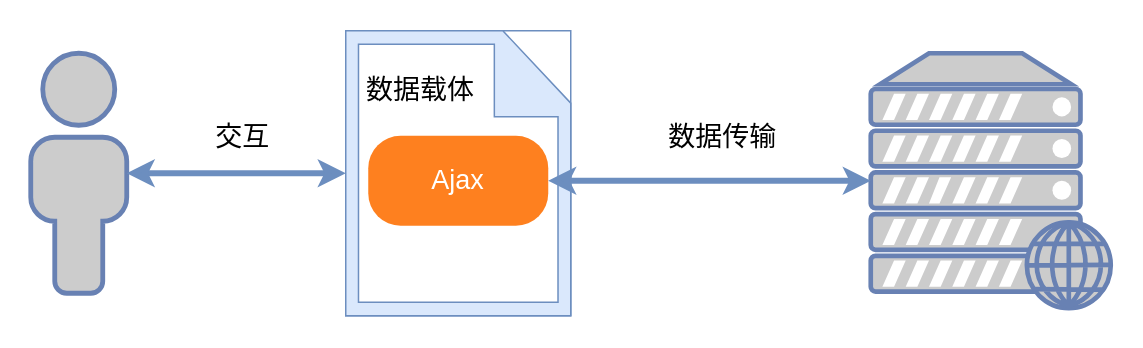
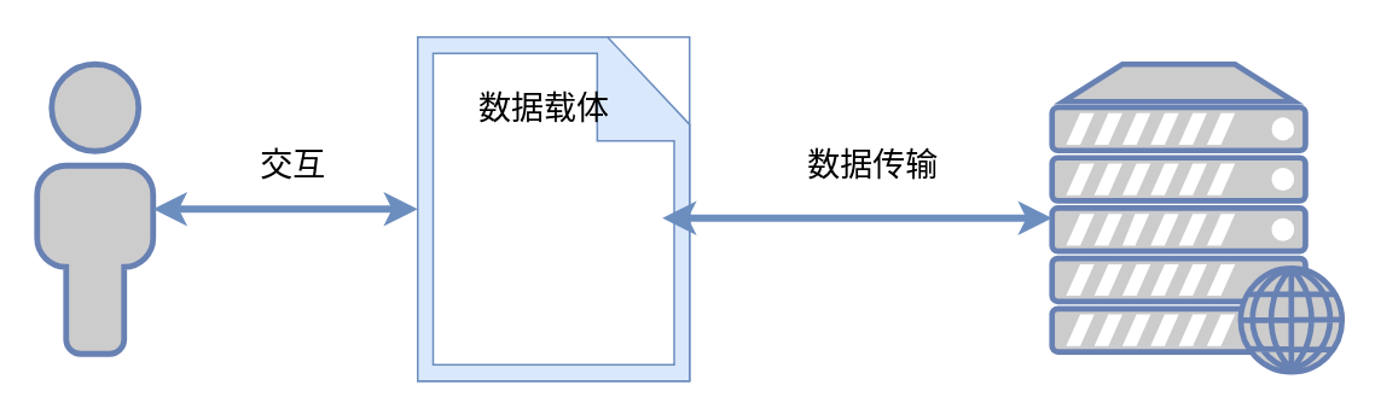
  <mxCell id="0" />
  <mxCell id="1" parent="0" />
  <mxCell id="2" value="" style="fontColor=#0066CC;verticalAlign=top;verticalLabelPosition=bottom;labelPosition=center;align=center;html=1;outlineConnect=0;fillColor=#CCCCCC;strokeColor=#6881B3;gradientColor=none;gradientDirection=north;strokeWidth=2;shape=mxgraph.networks.user_male;" vertex="1" parent="1"><mxGeometry x="20" y="35" width="64" height="160" as="geometry" /></mxCell>
  <mxCell id="3" value="" style="fontColor=#0066CC;verticalAlign=top;verticalLabelPosition=bottom;labelPosition=center;align=center;html=1;outlineConnect=0;fillColor=#CCCCCC;strokeColor=#6881B3;gradientColor=none;gradientDirection=north;strokeWidth=2;shape=mxgraph.networks.web_server;" vertex="1" parent="1"><mxGeometry x="580" y="35" width="160" height="170" as="geometry" /></mxCell>
  <mxCell id="4" value="" style="group;fillColor=#FFFFFF;strokeColor=#6c8ebf;" vertex="1" connectable="0" parent="1"><mxGeometry x="230" y="20" width="150" height="190" as="geometry" /></mxCell>
  <mxCell id="5" value="" style="sketch=0;pointerEvents=1;shadow=0;dashed=0;html=1;labelPosition=center;verticalLabelPosition=bottom;verticalAlign=top;outlineConnect=0;align=center;shape=mxgraph.office.concepts.document_blank;fillColor=#dae8fc;strokeColor=#6c8ebf;" vertex="1" parent="4"><mxGeometry width="150" height="190" as="geometry" /></mxCell>
- <mxCell id="6" value="&lt;font style=&quot;font-size: 18px;&quot;&gt;数据载体&lt;/font&gt;" style="rounded=0;whiteSpace=wrap;html=1;fillColor=none;strokeColor=none;fontFamily=Helvetica;" vertex="1" parent="4"><mxGeometry y="30" width="100" height="20" as="geometry" /></mxCell>
- <mxCell id="7" value="&lt;font color=&quot;#ffffff&quot; style=&quot;font-size: 18px;&quot;&gt;Ajax&lt;/font&gt;" style="rounded=1;whiteSpace=wrap;html=1;arcSize=36;fillStyle=auto;fillColor=#FE801F;strokeColor=none;" vertex="1" parent="4"><mxGeometry x="15" y="70" width="120" height="60" as="geometry" /></mxCell>
+ <mxCell id="6" value="&lt;font style=&quot;font-size: 18px;&quot;&gt;数据载体&lt;/font&gt;" style="rounded=0;whiteSpace=wrap;html=1;fillColor=none;strokeColor=none;fontFamily=Helvetica;" vertex="1" parent="4"><mxGeometry x="20" y="30" width="100" height="20" as="geometry" /></mxCell>
+ <mxCell id="7" value="&lt;font color=&quot;#ffffff&quot; style=&quot;font-size: 18px;&quot;&gt;Ajax&lt;/font&gt;" style="rounded=1;whiteSpace=wrap;html=1;arcSize=36;fillStyle=auto;fillColor=#ffffff;strokeColor=none;" vertex="1" parent="4"><mxGeometry x="15" y="70" width="120" height="60" as="geometry" /></mxCell>
  <mxCell id="8" value="" style="endArrow=classic;startArrow=classic;html=1;rounded=0;strokeColor=#6c8ebf;fillColor=#dae8fc;fontSize=14;jumpSize=16;strokeWidth=4;" edge="1" parent="1" source="2" target="5"><mxGeometry width="50" height="50" relative="1" as="geometry"><mxPoint x="140" y="160" as="sourcePoint" /><mxPoint x="220" y="120" as="targetPoint" /></mxGeometry></mxCell>
  <mxCell id="9" value="&lt;font style=&quot;font-size: 18px;&quot;&gt;交互&lt;/font&gt;" style="edgeLabel;html=1;align=center;verticalAlign=middle;resizable=0;points=[];" vertex="1" connectable="0" parent="8"><mxGeometry x="-0.14" relative="1" as="geometry"><mxPoint x="13" y="-25" as="offset" /></mxGeometry></mxCell>
  <mxCell id="10" value="" style="endArrow=classic;startArrow=classic;html=1;rounded=0;strokeColor=#6c8ebf;fillColor=#dae8fc;fontSize=14;jumpSize=16;strokeWidth=4;exitX=1;exitY=0.5;exitDx=0;exitDy=0;entryX=0;entryY=0.5;entryDx=0;entryDy=0;entryPerimeter=0;" edge="1" parent="1" source="7" target="3"><mxGeometry width="50" height="50" relative="1" as="geometry"><mxPoint x="384" y="150" as="sourcePoint" /><mxPoint x="520" y="170" as="targetPoint" /></mxGeometry></mxCell>
  <mxCell id="11" value="&lt;span style=&quot;font-size: 18px;&quot;&gt;数据传输&lt;/span&gt;" style="edgeLabel;html=1;align=center;verticalAlign=middle;resizable=0;points=[];" vertex="1" connectable="0" parent="10"><mxGeometry x="-0.14" relative="1" as="geometry"><mxPoint x="23" y="-30" as="offset" /></mxGeometry></mxCell>
